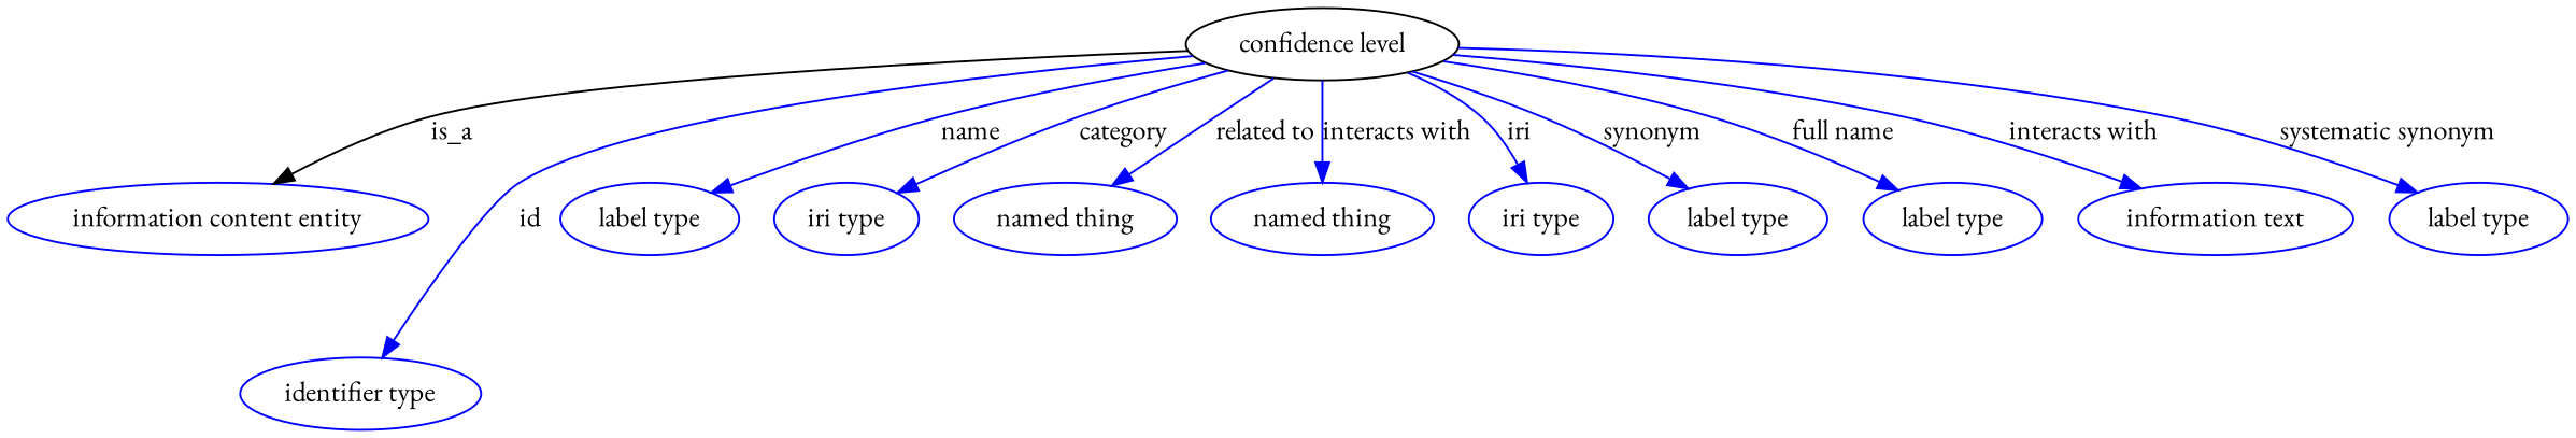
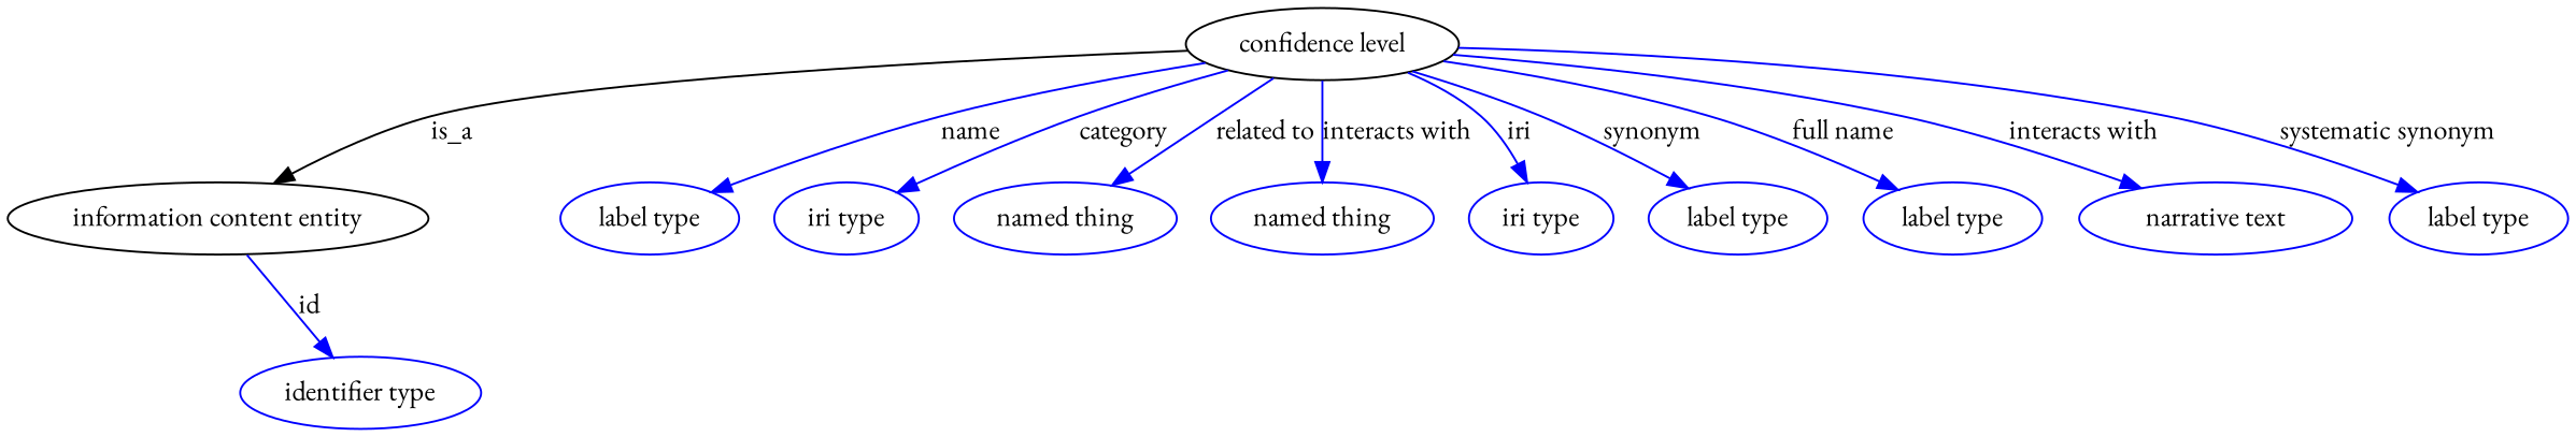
  digraph {
    fontname="EB Garamond"
    node [fontname="EB Garamond" color=blue]
    edge [fontname="EB Garamond" color=blue style=solid]
    n1 [height=0.5 label="confidence level" width=1.8836 color=""]
-   "information content entity" [height=0.5 width=2.8458]
+   "information content entity" [height=0.5 width=2.8458 color=""]
    n3 [height=0.5 label="identifier type" width=1.652]
    n4 [height=0.5 label="label type" width=1.2425]
    n5 [height=0.5 label="iri type" width=0.9834]
    n6 [height=0.5 label="named thing" width=1.5019]
    n7 [height=0.5 label="named thing" width=1.5019]
    n8 [height=0.5 label="iri type" width=0.9834]
    n9 [height=0.5 label="label type" width=1.2425]
    n10 [height=0.5 label="label type" width=1.2425]
-   n11 [height=0.5 label="information text" width=1.5834]
+   n11 [height=0.5 label="narrative text" width=1.5834]
    n12 [height=0.5 label="label type" width=1.2425]
    n1 -> "information content entity" [label=is_a color="" style=""]
-   n1 -> n3 [label=id]
+   "information content entity" -> n3 [label=id]
    n1 -> n4 [label=name]
    n1 -> n5 [label=category]
    n1 -> n6 [label="related to"]
    n1 -> n7 [label="interacts with"]
    n1 -> n8 [label=iri]
    n1 -> n9 [label=synonym]
    n1 -> n10 [label="full name"]
    n1 -> n11 [label="interacts with"]
    n1 -> n12 [label="systematic synonym"]
  }
